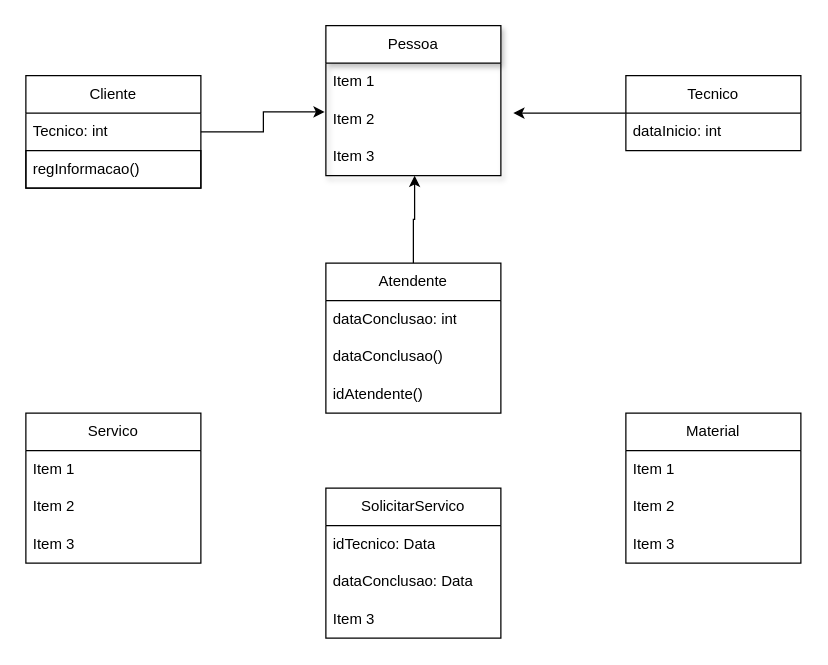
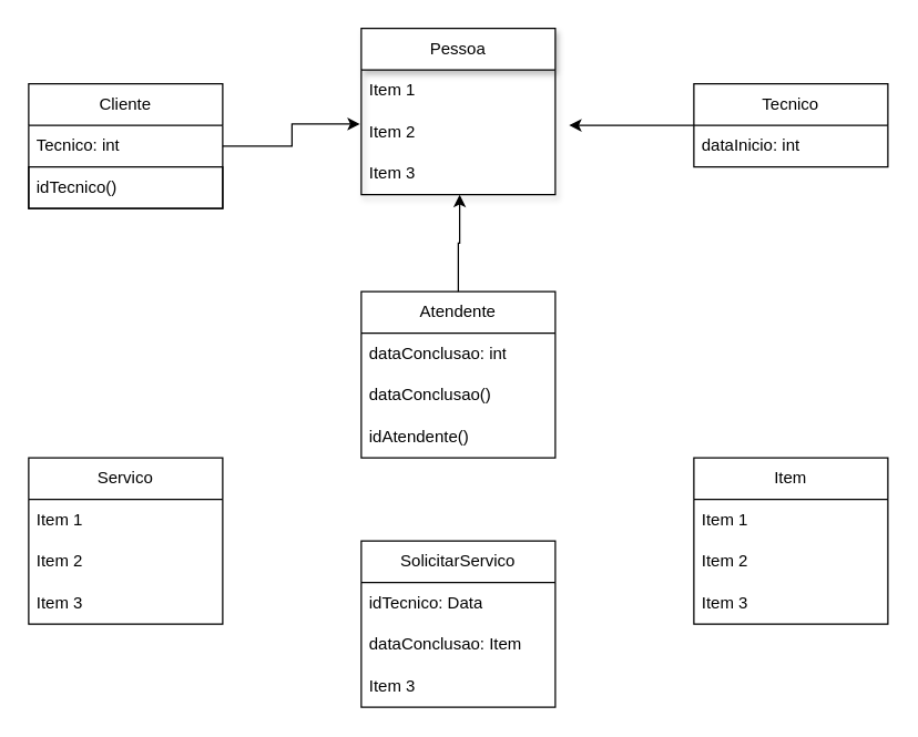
  <mxCell id="0" />
  <mxCell id="1" parent="0" />
  <mxCell id="2" value="Tecnico" style="swimlane;fontStyle=0;childLayout=stackLayout;horizontal=1;startSize=30;horizontalStack=0;resizeParent=1;resizeParentMax=0;resizeLast=0;collapsible=1;marginBottom=0;whiteSpace=wrap;html=1;shadow=0;swimlaneLine=1;labelBackgroundColor=none;labelBorderColor=none;" vertex="1" parent="1"><mxGeometry x="500" y="60" width="140" height="60" as="geometry" /></mxCell>
  <mxCell id="3" value="dataInicio: int" style="text;align=left;verticalAlign=middle;spacingLeft=4;spacingRight=4;overflow=hidden;points=[[0,0.5],[1,0.5]];portConstraint=eastwest;rotatable=0;whiteSpace=wrap;html=1;shadow=0;swimlaneLine=1;labelBackgroundColor=none;labelBorderColor=none;" vertex="1" parent="2"><mxGeometry y="30" width="140" height="30" as="geometry" /></mxCell>
  <mxCell id="4" value="Cliente" style="swimlane;fontStyle=0;childLayout=stackLayout;horizontal=1;startSize=30;horizontalStack=0;resizeParent=1;resizeParentMax=0;resizeLast=0;collapsible=1;marginBottom=0;whiteSpace=wrap;html=1;shadow=0;swimlaneLine=1;labelBackgroundColor=none;labelBorderColor=none;" vertex="1" parent="1"><mxGeometry x="20" y="60" width="140" height="90" as="geometry" /></mxCell>
  <mxCell id="5" value="Tecnico: int" style="text;align=left;verticalAlign=middle;spacingLeft=4;spacingRight=4;overflow=hidden;points=[[0,0.5],[1,0.5]];portConstraint=eastwest;rotatable=0;whiteSpace=wrap;html=1;shadow=0;swimlaneLine=1;labelBackgroundColor=none;labelBorderColor=none;" vertex="1" parent="4"><mxGeometry y="30" width="140" height="30" as="geometry" /></mxCell>
- <mxCell id="6" value="regInformacao()" style="text;align=left;verticalAlign=middle;spacingLeft=4;spacingRight=4;overflow=hidden;points=[[0,0.5],[1,0.5]];portConstraint=eastwest;rotatable=0;whiteSpace=wrap;html=1;shadow=0;swimlaneLine=1;labelBackgroundColor=none;labelBorderColor=none;strokeColor=default;" vertex="1" parent="4"><mxGeometry y="60" width="140" height="30" as="geometry" /></mxCell>
- <mxCell id="7" value="Material" style="swimlane;fontStyle=0;childLayout=stackLayout;horizontal=1;startSize=30;horizontalStack=0;resizeParent=1;resizeParentMax=0;resizeLast=0;collapsible=1;marginBottom=0;whiteSpace=wrap;html=1;shadow=0;swimlaneLine=1;labelBackgroundColor=none;labelBorderColor=none;" vertex="1" parent="1"><mxGeometry x="500" y="330" width="140" height="120" as="geometry" /></mxCell>
+ <mxCell id="6" value="idTecnico()" style="text;align=left;verticalAlign=middle;spacingLeft=4;spacingRight=4;overflow=hidden;points=[[0,0.5],[1,0.5]];portConstraint=eastwest;rotatable=0;whiteSpace=wrap;html=1;shadow=0;swimlaneLine=1;labelBackgroundColor=none;labelBorderColor=none;strokeColor=default;" vertex="1" parent="4"><mxGeometry y="60" width="140" height="30" as="geometry" /></mxCell>
+ <mxCell id="7" value="Item" style="swimlane;fontStyle=0;childLayout=stackLayout;horizontal=1;startSize=30;horizontalStack=0;resizeParent=1;resizeParentMax=0;resizeLast=0;collapsible=1;marginBottom=0;whiteSpace=wrap;html=1;shadow=0;swimlaneLine=1;labelBackgroundColor=none;labelBorderColor=none;" vertex="1" parent="1"><mxGeometry x="500" y="330" width="140" height="120" as="geometry" /></mxCell>
  <mxCell id="8" value="Item 1" style="text;align=left;verticalAlign=middle;spacingLeft=4;spacingRight=4;overflow=hidden;points=[[0,0.5],[1,0.5]];portConstraint=eastwest;rotatable=0;whiteSpace=wrap;html=1;shadow=0;swimlaneLine=1;labelBackgroundColor=none;labelBorderColor=none;" vertex="1" parent="7"><mxGeometry y="30" width="140" height="30" as="geometry" /></mxCell>
  <mxCell id="9" value="Item 2" style="text;align=left;verticalAlign=middle;spacingLeft=4;spacingRight=4;overflow=hidden;points=[[0,0.5],[1,0.5]];portConstraint=eastwest;rotatable=0;whiteSpace=wrap;html=1;shadow=0;swimlaneLine=1;labelBackgroundColor=none;labelBorderColor=none;" vertex="1" parent="7"><mxGeometry y="60" width="140" height="30" as="geometry" /></mxCell>
  <mxCell id="10" value="Item 3" style="text;align=left;verticalAlign=middle;spacingLeft=4;spacingRight=4;overflow=hidden;points=[[0,0.5],[1,0.5]];portConstraint=eastwest;rotatable=0;whiteSpace=wrap;html=1;shadow=0;swimlaneLine=1;labelBackgroundColor=none;labelBorderColor=none;" vertex="1" parent="7"><mxGeometry y="90" width="140" height="30" as="geometry" /></mxCell>
  <mxCell id="11" value="Servico" style="swimlane;fontStyle=0;childLayout=stackLayout;horizontal=1;startSize=30;horizontalStack=0;resizeParent=1;resizeParentMax=0;resizeLast=0;collapsible=1;marginBottom=0;whiteSpace=wrap;html=1;shadow=0;swimlaneLine=1;labelBackgroundColor=none;labelBorderColor=none;" vertex="1" parent="1"><mxGeometry x="20" y="330" width="140" height="120" as="geometry" /></mxCell>
  <mxCell id="12" value="Item 1" style="text;align=left;verticalAlign=middle;spacingLeft=4;spacingRight=4;overflow=hidden;points=[[0,0.5],[1,0.5]];portConstraint=eastwest;rotatable=0;whiteSpace=wrap;html=1;shadow=0;swimlaneLine=1;labelBackgroundColor=none;labelBorderColor=none;" vertex="1" parent="11"><mxGeometry y="30" width="140" height="30" as="geometry" /></mxCell>
  <mxCell id="13" value="Item 2" style="text;align=left;verticalAlign=middle;spacingLeft=4;spacingRight=4;overflow=hidden;points=[[0,0.5],[1,0.5]];portConstraint=eastwest;rotatable=0;whiteSpace=wrap;html=1;shadow=0;swimlaneLine=1;labelBackgroundColor=none;labelBorderColor=none;" vertex="1" parent="11"><mxGeometry y="60" width="140" height="30" as="geometry" /></mxCell>
  <mxCell id="14" value="Item 3" style="text;align=left;verticalAlign=middle;spacingLeft=4;spacingRight=4;overflow=hidden;points=[[0,0.5],[1,0.5]];portConstraint=eastwest;rotatable=0;whiteSpace=wrap;html=1;shadow=0;swimlaneLine=1;labelBackgroundColor=none;labelBorderColor=none;" vertex="1" parent="11"><mxGeometry y="90" width="140" height="30" as="geometry" /></mxCell>
  <mxCell id="15" value="Pessoa" style="swimlane;fontStyle=0;childLayout=stackLayout;horizontal=1;startSize=30;horizontalStack=0;resizeParent=1;resizeParentMax=0;resizeLast=0;collapsible=1;marginBottom=0;whiteSpace=wrap;html=1;shadow=1;swimlaneLine=1;labelBackgroundColor=none;labelBorderColor=none;" vertex="1" parent="1"><mxGeometry x="260" y="20" width="140" height="120" as="geometry" /></mxCell>
  <mxCell id="16" value="Item 1" style="text;align=left;verticalAlign=middle;spacingLeft=4;spacingRight=4;overflow=hidden;points=[[0,0.5],[1,0.5]];portConstraint=eastwest;rotatable=0;whiteSpace=wrap;html=1;shadow=0;swimlaneLine=1;labelBackgroundColor=none;labelBorderColor=none;" vertex="1" parent="15"><mxGeometry y="30" width="140" height="30" as="geometry" /></mxCell>
  <mxCell id="17" value="Item 2" style="text;align=left;verticalAlign=middle;spacingLeft=4;spacingRight=4;overflow=hidden;points=[[0,0.5],[1,0.5]];portConstraint=eastwest;rotatable=0;whiteSpace=wrap;html=1;shadow=0;swimlaneLine=1;labelBackgroundColor=none;labelBorderColor=none;" vertex="1" parent="15"><mxGeometry y="60" width="140" height="30" as="geometry" /></mxCell>
  <mxCell id="18" value="Item 3" style="text;align=left;verticalAlign=middle;spacingLeft=4;spacingRight=4;overflow=hidden;points=[[0,0.5],[1,0.5]];portConstraint=eastwest;rotatable=0;whiteSpace=wrap;html=1;shadow=0;swimlaneLine=1;labelBackgroundColor=none;labelBorderColor=none;" vertex="1" parent="15"><mxGeometry y="90" width="140" height="30" as="geometry" /></mxCell>
  <mxCell id="19" value="SolicitarServico" style="swimlane;fontStyle=0;childLayout=stackLayout;horizontal=1;startSize=30;horizontalStack=0;resizeParent=1;resizeParentMax=0;resizeLast=0;collapsible=1;marginBottom=0;whiteSpace=wrap;html=1;shadow=0;swimlaneLine=1;labelBackgroundColor=none;labelBorderColor=none;" vertex="1" parent="1"><mxGeometry x="260" y="390" width="140" height="120" as="geometry" /></mxCell>
  <mxCell id="20" value="idTecnico: Data" style="text;align=left;verticalAlign=middle;spacingLeft=4;spacingRight=4;overflow=hidden;points=[[0,0.5],[1,0.5]];portConstraint=eastwest;rotatable=0;whiteSpace=wrap;html=1;shadow=0;swimlaneLine=1;labelBackgroundColor=none;labelBorderColor=none;" vertex="1" parent="19"><mxGeometry y="30" width="140" height="30" as="geometry" /></mxCell>
- <mxCell id="21" value="dataConclusao: Data" style="text;align=left;verticalAlign=middle;spacingLeft=4;spacingRight=4;overflow=hidden;points=[[0,0.5],[1,0.5]];portConstraint=eastwest;rotatable=0;whiteSpace=wrap;html=1;shadow=0;swimlaneLine=1;labelBackgroundColor=none;labelBorderColor=none;" vertex="1" parent="19"><mxGeometry y="60" width="140" height="30" as="geometry" /></mxCell>
+ <mxCell id="21" value="dataConclusao: Item" style="text;align=left;verticalAlign=middle;spacingLeft=4;spacingRight=4;overflow=hidden;points=[[0,0.5],[1,0.5]];portConstraint=eastwest;rotatable=0;whiteSpace=wrap;html=1;shadow=0;swimlaneLine=1;labelBackgroundColor=none;labelBorderColor=none;" vertex="1" parent="19"><mxGeometry y="60" width="140" height="30" as="geometry" /></mxCell>
  <mxCell id="22" value="Item 3" style="text;align=left;verticalAlign=middle;spacingLeft=4;spacingRight=4;overflow=hidden;points=[[0,0.5],[1,0.5]];portConstraint=eastwest;rotatable=0;whiteSpace=wrap;html=1;shadow=0;swimlaneLine=1;labelBackgroundColor=none;labelBorderColor=none;" vertex="1" parent="19"><mxGeometry y="90" width="140" height="30" as="geometry" /></mxCell>
  <mxCell id="23" style="edgeStyle=orthogonalEdgeStyle;rounded=0;orthogonalLoop=1;jettySize=auto;html=1;entryX=0.507;entryY=1;entryDx=0;entryDy=0;entryPerimeter=0;" edge="1" parent="1" source="24" target="18"><mxGeometry relative="1" as="geometry"><mxPoint x="330" y="150" as="targetPoint" /><Array as="points"><mxPoint x="330" y="175" /><mxPoint x="331" y="175" /></Array></mxGeometry></mxCell>
  <mxCell id="24" value="Atendente" style="swimlane;fontStyle=0;childLayout=stackLayout;horizontal=1;startSize=30;horizontalStack=0;resizeParent=1;resizeParentMax=0;resizeLast=0;collapsible=1;marginBottom=0;whiteSpace=wrap;html=1;shadow=0;swimlaneLine=1;labelBackgroundColor=none;labelBorderColor=none;" vertex="1" parent="1"><mxGeometry x="260" y="210" width="140" height="120" as="geometry" /></mxCell>
  <mxCell id="25" value="dataConclusao: int" style="text;align=left;verticalAlign=middle;spacingLeft=4;spacingRight=4;overflow=hidden;points=[[0,0.5],[1,0.5]];portConstraint=eastwest;rotatable=0;whiteSpace=wrap;html=1;shadow=0;swimlaneLine=1;labelBackgroundColor=none;labelBorderColor=none;" vertex="1" parent="24"><mxGeometry y="30" width="140" height="30" as="geometry" /></mxCell>
  <mxCell id="26" value="dataConclusao()" style="text;align=left;verticalAlign=middle;spacingLeft=4;spacingRight=4;overflow=hidden;points=[[0,0.5],[1,0.5]];portConstraint=eastwest;rotatable=0;whiteSpace=wrap;html=1;shadow=0;swimlaneLine=1;labelBackgroundColor=none;labelBorderColor=none;" vertex="1" parent="24"><mxGeometry y="60" width="140" height="30" as="geometry" /></mxCell>
  <mxCell id="27" value="idAtendente()" style="text;align=left;verticalAlign=middle;spacingLeft=4;spacingRight=4;overflow=hidden;points=[[0,0.5],[1,0.5]];portConstraint=eastwest;rotatable=0;whiteSpace=wrap;html=1;shadow=0;swimlaneLine=1;labelBackgroundColor=none;labelBorderColor=none;" vertex="1" parent="24"><mxGeometry y="90" width="140" height="30" as="geometry" /></mxCell>
  <mxCell id="28" style="edgeStyle=orthogonalEdgeStyle;rounded=0;orthogonalLoop=1;jettySize=auto;html=1;entryX=-0.007;entryY=0.3;entryDx=0;entryDy=0;entryPerimeter=0;" edge="1" parent="1" source="4" target="17"><mxGeometry relative="1" as="geometry" /></mxCell>
  <mxCell id="29" style="edgeStyle=orthogonalEdgeStyle;rounded=0;orthogonalLoop=1;jettySize=auto;html=1;entryX=1.071;entryY=0.333;entryDx=0;entryDy=0;entryPerimeter=0;" edge="1" parent="1" source="2" target="17"><mxGeometry relative="1" as="geometry" /></mxCell>
